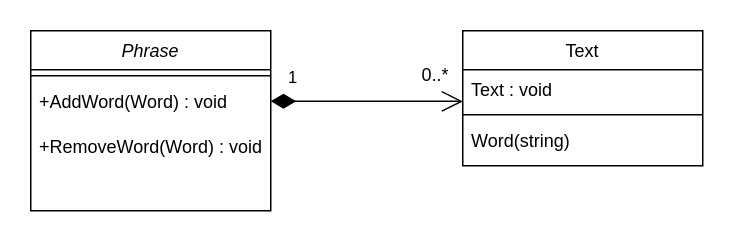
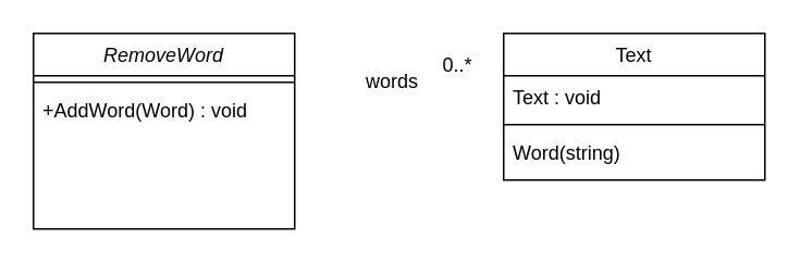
  <mxCell id="0" />
  <mxCell id="1" parent="0" />
- <mxCell id="2" value="Phrase" style="swimlane;fontStyle=2;align=center;verticalAlign=top;childLayout=stackLayout;horizontal=1;startSize=26;horizontalStack=0;resizeParent=1;resizeLast=0;collapsible=1;marginBottom=0;rounded=0;shadow=0;strokeWidth=1;" vertex="1" parent="1"><mxGeometry x="20" y="20" width="160" height="120" as="geometry"><mxRectangle x="230" y="140" width="160" height="26" as="alternateBounds" /></mxGeometry></mxCell>
+ <mxCell id="2" value="RemoveWord" style="swimlane;fontStyle=2;align=center;verticalAlign=top;childLayout=stackLayout;horizontal=1;startSize=26;horizontalStack=0;resizeParent=1;resizeLast=0;collapsible=1;marginBottom=0;rounded=0;shadow=0;strokeWidth=1;" vertex="1" parent="1"><mxGeometry x="20" y="20" width="160" height="120" as="geometry"><mxRectangle x="230" y="140" width="160" height="26" as="alternateBounds" /></mxGeometry></mxCell>
  <mxCell id="3" value="" style="line;html=1;strokeWidth=1;align=left;verticalAlign=middle;spacingTop=-1;spacingLeft=3;spacingRight=3;rotatable=0;labelPosition=right;points=[];portConstraint=eastwest;" vertex="1" parent="2"><mxGeometry y="26" width="160" height="8" as="geometry" /></mxCell>
  <mxCell id="4" value="+AddWord(Word) : void" style="text;align=left;verticalAlign=top;spacingLeft=4;spacingRight=4;overflow=hidden;rotatable=0;points=[[0,0.5],[1,0.5]];portConstraint=eastwest;" vertex="1" parent="2"><mxGeometry y="34" width="160" height="26" as="geometry" /></mxCell>
  <mxCell id="5" value="Text" style="swimlane;fontStyle=0;align=center;verticalAlign=top;childLayout=stackLayout;horizontal=1;startSize=26;horizontalStack=0;resizeParent=1;resizeLast=0;collapsible=1;marginBottom=0;rounded=0;shadow=0;strokeWidth=1;" vertex="1" parent="1"><mxGeometry x="308" y="20" width="160" height="90" as="geometry"><mxRectangle x="550" y="140" width="160" height="26" as="alternateBounds" /></mxGeometry></mxCell>
  <mxCell id="6" value="Text : void" style="text;align=left;verticalAlign=top;spacingLeft=4;spacingRight=4;overflow=hidden;rotatable=0;points=[[0,0.5],[1,0.5]];portConstraint=eastwest;" vertex="1" parent="5"><mxGeometry y="26" width="160" height="26" as="geometry" /></mxCell>
  <mxCell id="7" value="" style="line;html=1;strokeWidth=1;align=left;verticalAlign=middle;spacingTop=-1;spacingLeft=3;spacingRight=3;rotatable=0;labelPosition=right;points=[];portConstraint=eastwest;" vertex="1" parent="5"><mxGeometry y="52" width="160" height="8" as="geometry" /></mxCell>
  <mxCell id="8" value="Word(string)" style="text;align=left;verticalAlign=top;spacingLeft=4;spacingRight=4;overflow=hidden;rotatable=0;points=[[0,0.5],[1,0.5]];portConstraint=eastwest;" vertex="1" parent="5"><mxGeometry y="60" width="160" height="26" as="geometry" /></mxCell>
- <mxCell id="9" value="+RemoveWord(Word) : void" style="text;align=left;verticalAlign=top;spacingLeft=4;spacingRight=4;overflow=hidden;rotatable=0;points=[[0,0.5],[1,0.5]];portConstraint=eastwest;" vertex="1" parent="1"><mxGeometry x="20" y="84" width="160" height="26" as="geometry" /></mxCell>
- <mxCell id="10" value="0..*" style="text;html=1;strokeColor=none;fillColor=none;align=center;verticalAlign=middle;whiteSpace=wrap;rounded=0;" vertex="1" parent="1"><mxGeometry x="280" y="40" width="20" height="20" as="geometry" /></mxCell>
- <mxCell id="11" value="1" style="endArrow=open;html=1;endSize=12;startArrow=diamondThin;startSize=14;startFill=1;align=left;verticalAlign=bottom;entryX=0.001;entryY=0.811;entryDx=0;entryDy=0;exitX=1;exitY=0.5;exitDx=0;exitDy=0;entryPerimeter=0;" edge="1" parent="1" source="4" target="6"><mxGeometry x="-0.837" y="7" relative="1" as="geometry"><mxPoint x="240" y="0" as="sourcePoint" /><mxPoint x="350" y="0" as="targetPoint" /><mxPoint as="offset" /></mxGeometry></mxCell>
+ <mxCell id="10" value="0..*" style="text;html=1;strokeColor=none;fillColor=none;align=center;verticalAlign=middle;whiteSpace=wrap;rounded=0;" vertex="1" parent="1"><mxGeometry x="270" y="30" width="20" height="20" as="geometry" /></mxCell>
+ <mxCell id="12" value="words" style="text;html=1;strokeColor=none;fillColor=none;align=center;verticalAlign=middle;whiteSpace=wrap;rounded=0;" vertex="1" parent="1"><mxGeometry x="220" y="40" width="40" height="20" as="geometry" /></mxCell>
